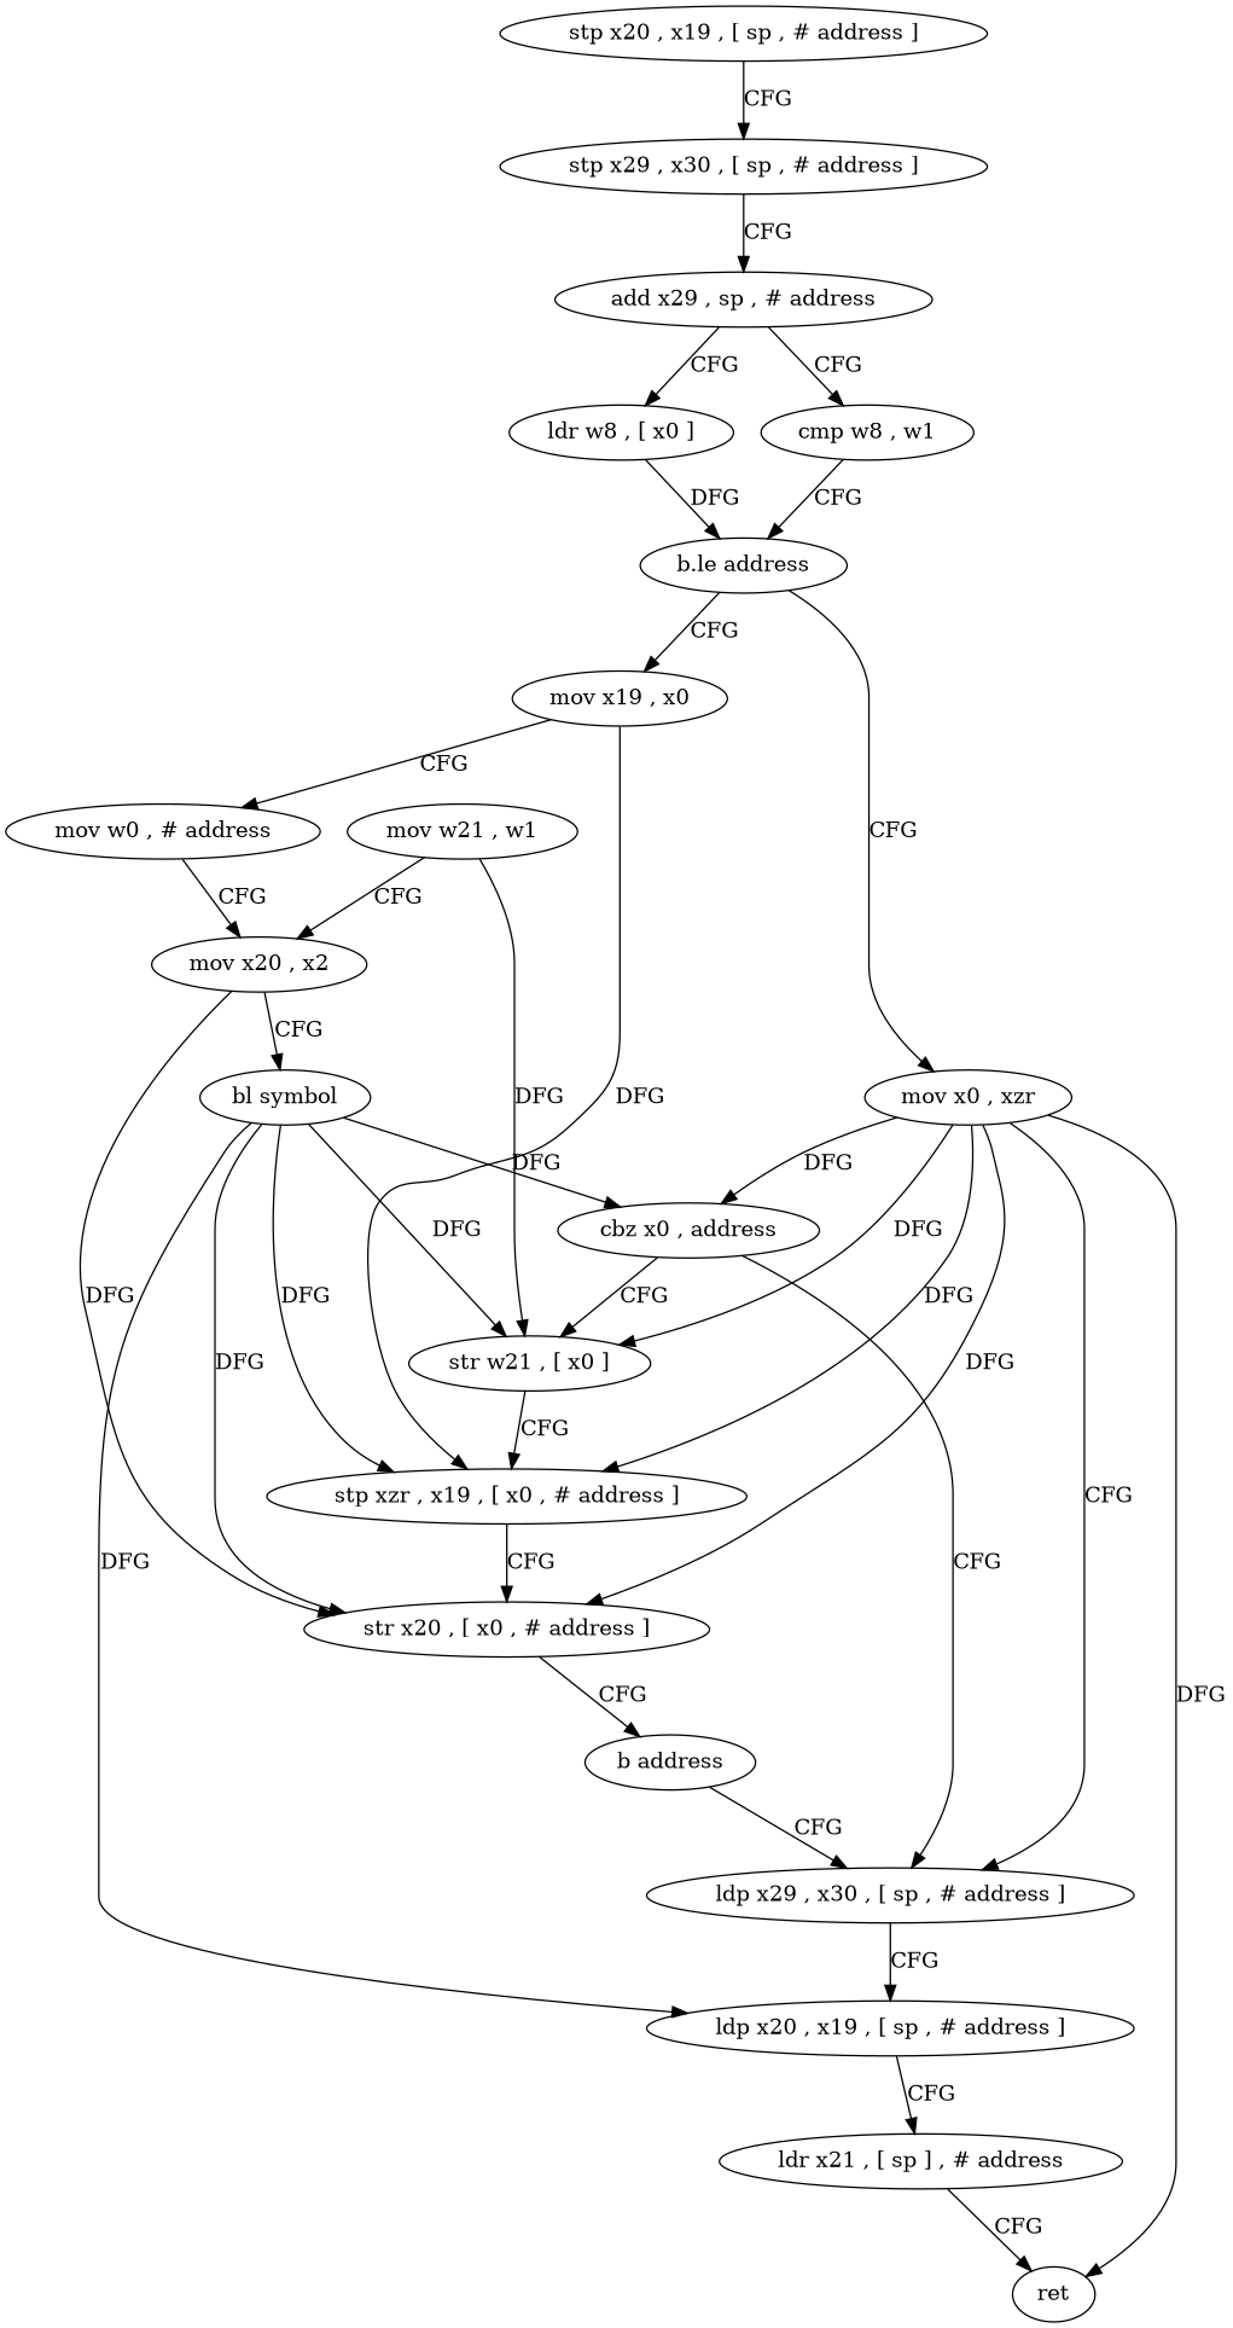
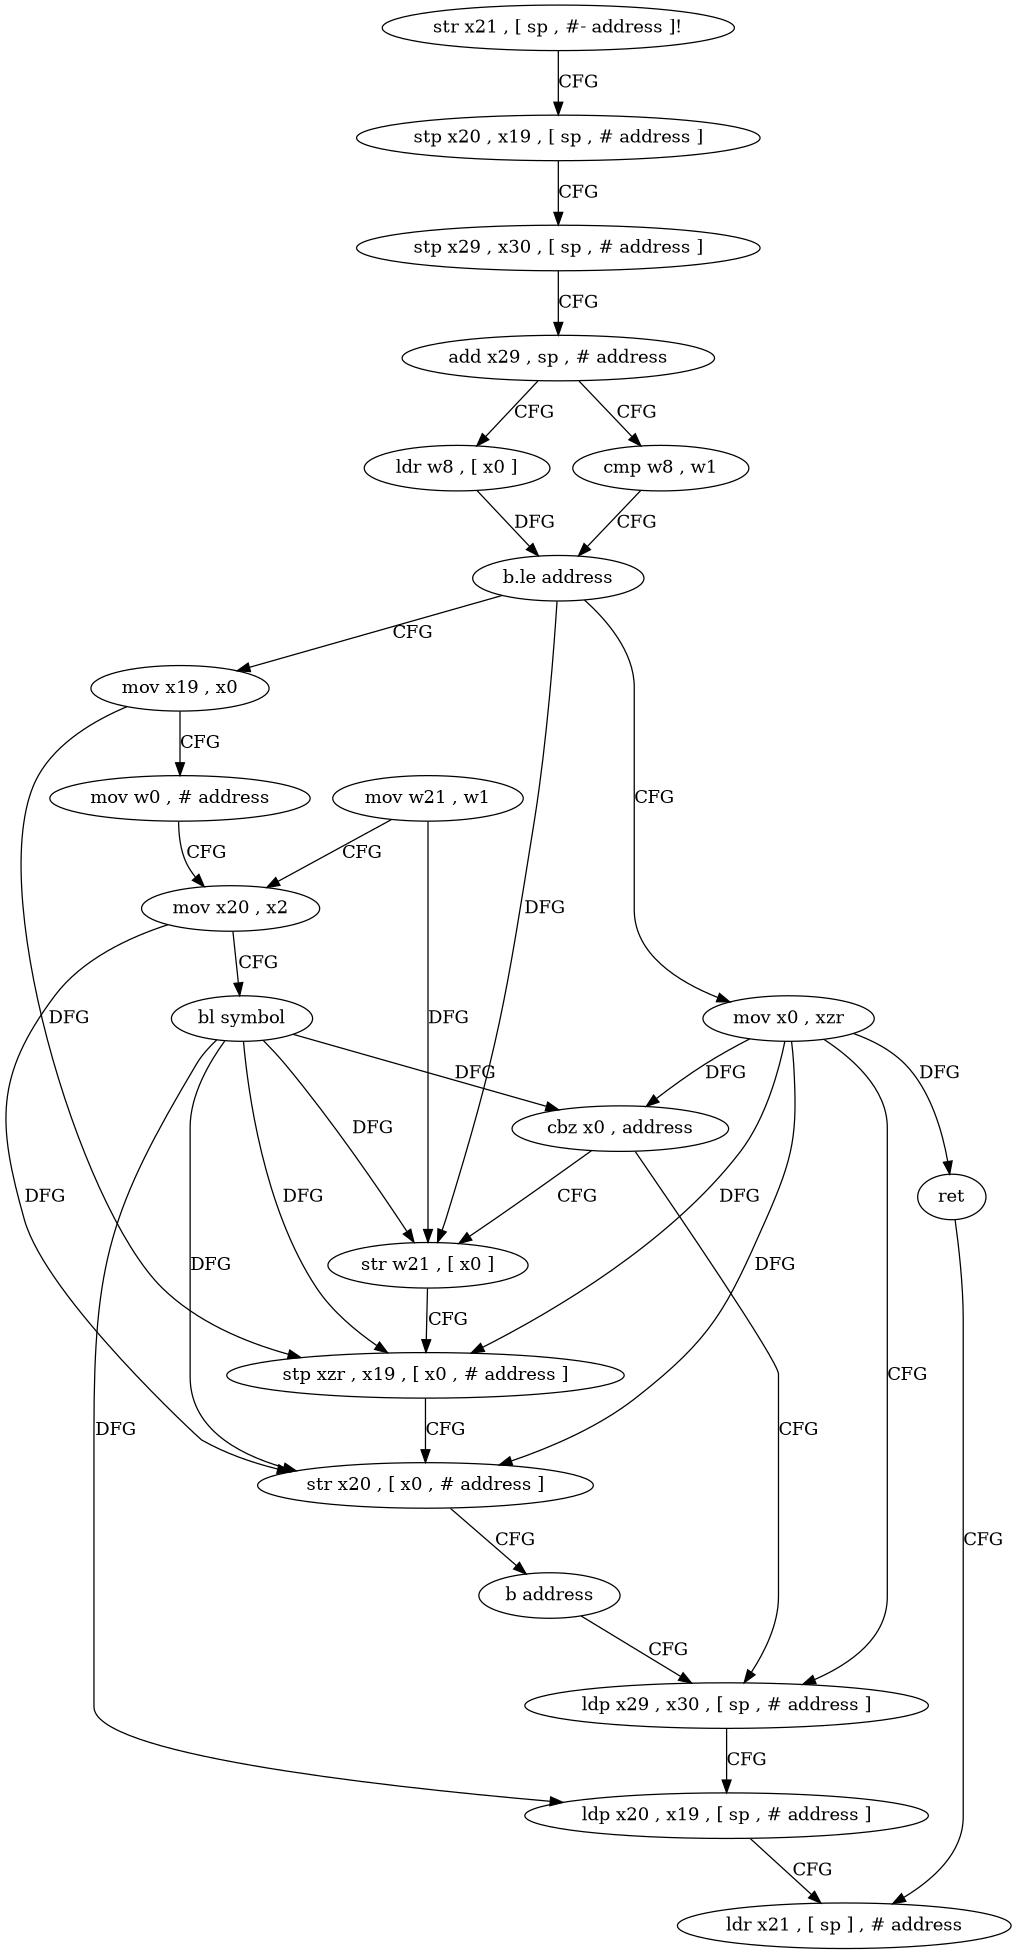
  digraph {
+   n1 [label="str x21 , [ sp , #- address ]!"]
    n2 [label="stp x20 , x19 , [ sp , # address ]"]
    n3 [label="stp x29 , x30 , [ sp , # address ]"]
    n4 [label="add x29 , sp , # address"]
    n5 [label="ldr w8 , [ x0 ]"]
    n6 [label="cmp w8 , w1"]
    n7 [label="b.le address"]
    n8 [label="mov x0 , xzr"]
    n9 [label="mov x19 , x0"]
    n10 [label="ldp x29 , x30 , [ sp , # address ]"]
    n11 [label="cbz x0 , address"]
    n12 [label="str w21 , [ x0 ]"]
    n13 [label=ret]
    n14 [label="stp xzr , x19 , [ x0 , # address ]"]
    n15 [label="str x20 , [ x0 , # address ]"]
    n16 [label="mov w0 , # address"]
    n17 [label="ldp x20 , x19 , [ sp , # address ]"]
    n18 [label="b address"]
    n19 [label="mov x20 , x2"]
    n20 [label="ldr x21 , [ sp ] , # address"]
    n21 [label="mov w21 , w1"]
    n22 [label="bl symbol"]
+   n1 -> n2 [label=CFG]
    n2 -> n3 [label=CFG]
    n3 -> n4 [label=CFG]
    n4 -> n5 [label=CFG]
    n4 -> n6 [label=CFG]
    n5 -> n7 [label=DFG]
    n6 -> n7 [label=CFG]
    n7 -> n8 [label=CFG]
    n7 -> n9 [label=CFG]
    n8 -> n10 [label=CFG]
    n8 -> n11 [label=DFG]
-   n8 -> n12 [label=DFG]
+   n7 -> n12 [label=DFG]
    n8 -> n13 [label=DFG]
    n8 -> n14 [label=DFG]
    n8 -> n15 [label=DFG]
    n9 -> n14 [label=DFG]
    n9 -> n16 [label=CFG]
    n10 -> n17 [label=CFG]
    n11 -> n10 [label=CFG]
    n11 -> n12 [label=CFG]
    n12 -> n14 [label=CFG]
    n14 -> n15 [label=CFG]
    n15 -> n18 [label=CFG]
    n16 -> n19 [label=CFG]
    n17 -> n20 [label=CFG]
    n18 -> n10 [label=CFG]
    n19 -> n15 [label=DFG]
    n19 -> n22 [label=CFG]
-   n20 -> n13 [label=CFG]
+   n13 -> n20 [label=CFG]
    n21 -> n12 [label=DFG]
    n21 -> n19 [label=CFG]
    n22 -> n11 [label=DFG]
    n22 -> n12 [label=DFG]
    n22 -> n14 [label=DFG]
    n22 -> n15 [label=DFG]
    n22 -> n17 [label=DFG]
  }
